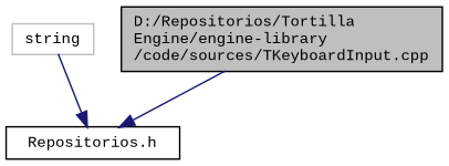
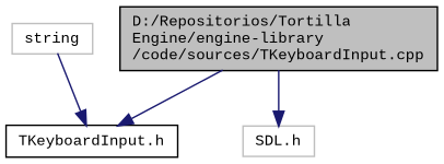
  digraph {
    fontname="Liberation Mono"
    node [color=black fillcolor=white fontname="Liberation Mono" fontsize=10 shape=record style=filled]
    edge [color=midnightblue fontname="Liberation Mono" fontsize=10 labelfontname=Helvetica labelfontsize=10 style=solid]
    n1 [fillcolor=grey75 fontcolor=black height=0.2 label="D:/Repositorios/Tortilla\lEngine/engine-library\l/code/sources/TKeyboardInput.cpp" width=0.4]
-   n2 [height=0.2 label="Repositorios.h" width=0.4]
+   n2 [height=0.2 label="TKeyboardInput.h" width=0.4]
+   n3 [color=grey75 height=0.2 label="SDL.h" width=0.4]
    n4 [color=grey75 height=0.2 label=string width=0.4]
    n1 -> n2
+   n1 -> n3
    n4 -> n2
  }
